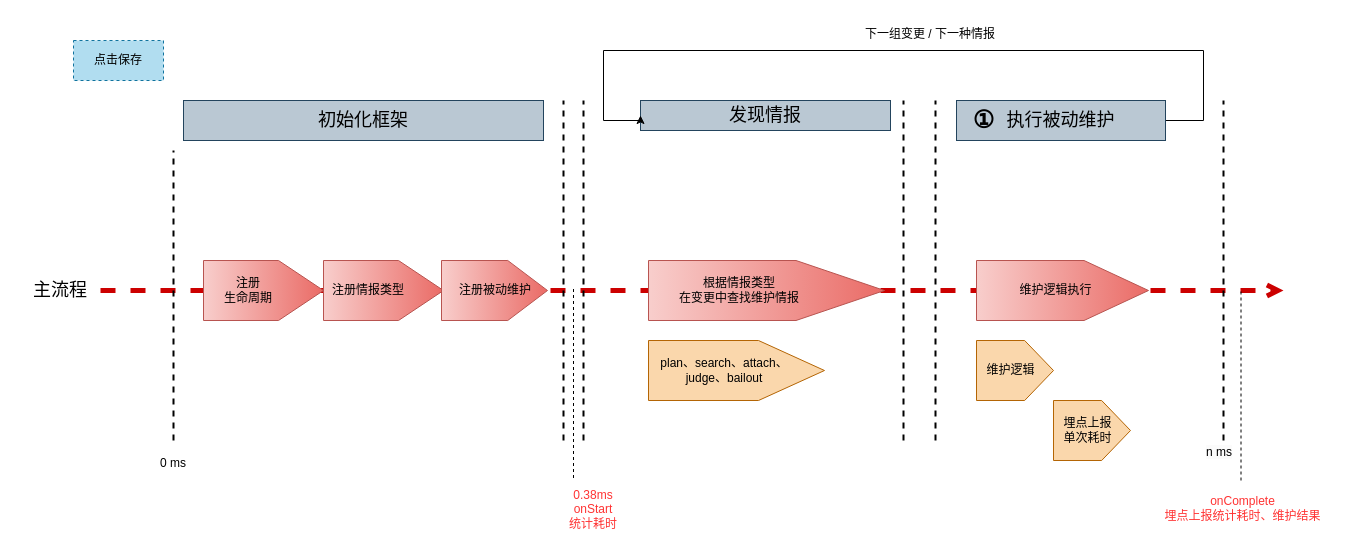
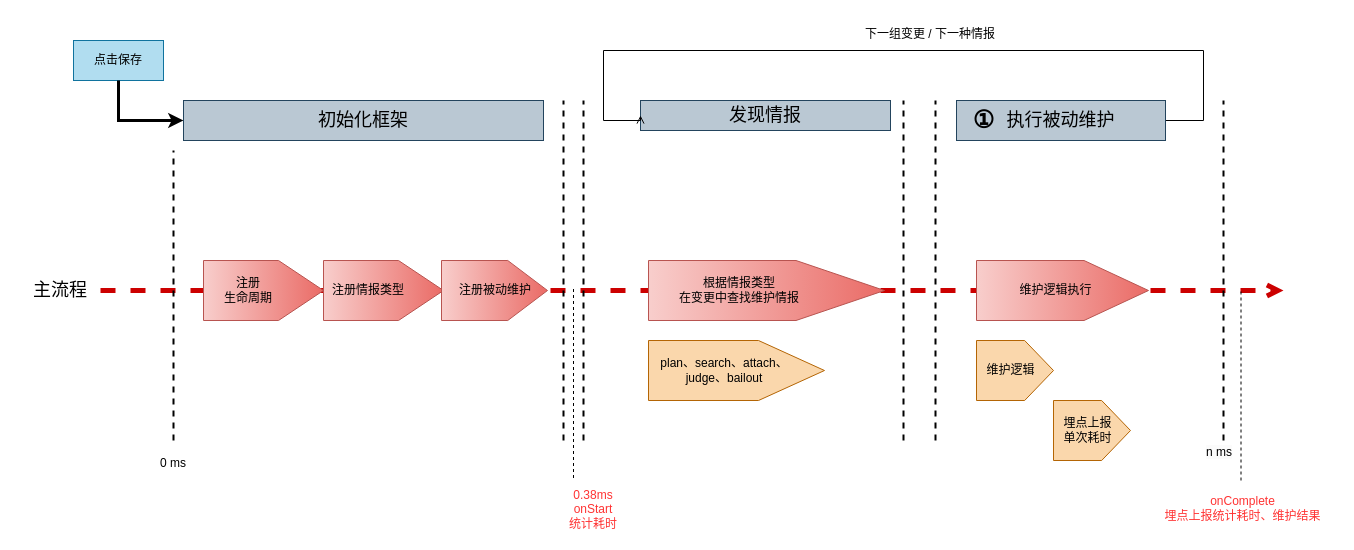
  <mxCell id="0" />
  <mxCell id="1" parent="0" />
- <mxCell id="2" value="点击保存" style="rounded=0;whiteSpace=wrap;html=1;fillColor=#b1ddf0;strokeColor=#10739e;dashed=1;" parent="1" vertex="1"><mxGeometry x="73" y="40" width="90" height="40" as="geometry" /></mxCell>
+ <mxCell id="2" value="点击保存" style="rounded=0;whiteSpace=wrap;html=1;fillColor=#b1ddf0;strokeColor=#10739e;" parent="1" vertex="1"><mxGeometry x="73" y="40" width="90" height="40" as="geometry" /></mxCell>
+ <mxCell id="3" value="" style="endArrow=classic;html=1;rounded=0;exitX=0.5;exitY=1;exitDx=0;exitDy=0;endFill=1;entryX=0;entryY=0.5;entryDx=0;entryDy=0;strokeWidth=3;" parent="1" source="2" target="4" edge="1"><mxGeometry width="50" height="50" relative="1" as="geometry"><mxPoint x="113" y="110" as="sourcePoint" /><mxPoint x="203" y="120" as="targetPoint" /><Array as="points"><mxPoint x="118" y="120" /></Array></mxGeometry></mxCell>
  <mxCell id="4" value="初始化框架" style="rounded=0;whiteSpace=wrap;html=1;fontSize=18;fillColor=#bac8d3;strokeColor=#23445d;" parent="1" vertex="1"><mxGeometry x="183" y="100" width="360" height="40" as="geometry" /></mxCell>
  <mxCell id="5" value="发现情报" style="rounded=0;whiteSpace=wrap;html=1;fontSize=18;fillColor=#bac8d3;strokeColor=#23445d;" parent="1" vertex="1"><mxGeometry x="640" y="100" width="250" height="30" as="geometry" /></mxCell>
  <mxCell id="6" value="" style="endArrow=open;dashed=1;html=1;rounded=0;startArrow=none;startFill=0;endFill=0;strokeColor=#CC0000;strokeWidth=5;" parent="1" source="8" edge="1"><mxGeometry width="50" height="50" relative="1" as="geometry"><mxPoint x="33" y="290" as="sourcePoint" /><mxPoint x="1283" y="290" as="targetPoint" /></mxGeometry></mxCell>
  <mxCell id="7" value="" style="endArrow=none;dashed=1;html=1;rounded=0;" parent="1" target="8" edge="1"><mxGeometry width="50" height="50" relative="1" as="geometry"><mxPoint x="20" y="290" as="sourcePoint" /><mxPoint x="980" y="290" as="targetPoint" /></mxGeometry></mxCell>
  <mxCell id="8" value="主流程" style="text;html=1;strokeColor=none;fillColor=none;align=center;verticalAlign=middle;whiteSpace=wrap;rounded=0;spacing=5;fontSize=18;" parent="1" vertex="1"><mxGeometry x="20" y="270" width="80" height="40" as="geometry" /></mxCell>
  <mxCell id="9" value="" style="shape=offPageConnector;whiteSpace=wrap;html=1;direction=south;rotation=-180;fillColor=#f8cecc;strokeColor=#b85450;gradientColor=#ea6b66;" parent="1" vertex="1"><mxGeometry x="203" y="260" width="120" height="60" as="geometry" /></mxCell>
  <mxCell id="10" value="注册&lt;br&gt;生命周期" style="text;html=1;align=center;verticalAlign=middle;whiteSpace=wrap;rounded=0;" parent="1" vertex="1"><mxGeometry x="203" y="275" width="90" height="30" as="geometry" /></mxCell>
  <mxCell id="11" value="" style="shape=offPageConnector;whiteSpace=wrap;html=1;direction=south;rotation=-180;fillColor=#f8cecc;strokeColor=#b85450;gradientColor=#ea6b66;" parent="1" vertex="1"><mxGeometry x="323" y="260" width="120" height="60" as="geometry" /></mxCell>
  <mxCell id="12" value="注册情报类型" style="text;html=1;align=center;verticalAlign=middle;whiteSpace=wrap;rounded=0;" parent="1" vertex="1"><mxGeometry x="323" y="275" width="90" height="30" as="geometry" /></mxCell>
  <mxCell id="13" value="" style="shape=offPageConnector;whiteSpace=wrap;html=1;direction=south;rotation=-180;fillColor=#f8cecc;strokeColor=#b85450;gradientColor=#ea6b66;" parent="1" vertex="1"><mxGeometry x="441" y="260" width="106" height="60" as="geometry" /></mxCell>
  <mxCell id="14" value="注册被动维护" style="text;html=1;align=center;verticalAlign=middle;whiteSpace=wrap;rounded=0;" parent="1" vertex="1"><mxGeometry x="453" y="275" width="84" height="30" as="geometry" /></mxCell>
  <mxCell id="15" value="" style="shape=offPageConnector;whiteSpace=wrap;html=1;direction=south;rotation=-180;fillColor=#f8cecc;strokeColor=#b85450;gradientColor=#ea6b66;" parent="1" vertex="1"><mxGeometry x="648" y="260" width="236" height="60" as="geometry" /></mxCell>
  <mxCell id="16" value="根据情报类型&lt;br&gt;在变更中查找维护情报" style="text;html=1;align=center;verticalAlign=middle;whiteSpace=wrap;rounded=0;" parent="1" vertex="1"><mxGeometry x="648" y="272.5" width="182" height="35" as="geometry" /></mxCell>
- <mxCell id="17" style="edgeStyle=orthogonalEdgeStyle;rounded=0;orthogonalLoop=1;jettySize=auto;html=1;exitX=1;exitY=0.5;exitDx=0;exitDy=0;entryX=0;entryY=0.5;entryDx=0;entryDy=0;" parent="1" source="18" target="5" edge="1"><mxGeometry relative="1" as="geometry"><Array as="points"><mxPoint x="1203" y="120" /><mxPoint x="1203" y="50" /><mxPoint x="603" y="50" /><mxPoint x="603" y="120" /></Array></mxGeometry></mxCell>
+ <mxCell id="17" style="edgeStyle=orthogonalEdgeStyle;rounded=0;orthogonalLoop=1;jettySize=auto;html=1;exitX=1;exitY=0.5;exitDx=0;exitDy=0;entryX=0;entryY=0.5;entryDx=0;entryDy=0;endArrow=open;" parent="1" source="18" target="5" edge="1"><mxGeometry relative="1" as="geometry"><Array as="points"><mxPoint x="1203" y="120" /><mxPoint x="1203" y="50" /><mxPoint x="603" y="50" /><mxPoint x="603" y="120" /></Array></mxGeometry></mxCell>
  <mxCell id="18" value="执行被动维护" style="rounded=0;whiteSpace=wrap;html=1;fontSize=18;fillColor=#bac8d3;strokeColor=#23445d;" parent="1" vertex="1"><mxGeometry x="956" y="100" width="209" height="40" as="geometry" /></mxCell>
  <mxCell id="19" value="" style="shape=offPageConnector;whiteSpace=wrap;html=1;direction=south;rotation=-180;fillColor=#f8cecc;strokeColor=#b85450;gradientColor=#ea6b66;" parent="1" vertex="1"><mxGeometry x="976" y="260" width="172" height="60" as="geometry" /></mxCell>
  <mxCell id="20" value="维护逻辑执行" style="text;html=1;align=center;verticalAlign=middle;whiteSpace=wrap;rounded=0;" parent="1" vertex="1"><mxGeometry x="976" y="272.5" width="159" height="35" as="geometry" /></mxCell>
  <mxCell id="21" value="" style="endArrow=none;dashed=1;html=1;rounded=0;strokeWidth=2;" parent="1" edge="1"><mxGeometry width="50" height="50" relative="1" as="geometry"><mxPoint x="173" y="440" as="sourcePoint" /><mxPoint x="173" y="150" as="targetPoint" /></mxGeometry></mxCell>
  <mxCell id="22" value="0 ms" style="text;html=1;strokeColor=none;fillColor=none;align=center;verticalAlign=middle;whiteSpace=wrap;rounded=0;" parent="1" vertex="1"><mxGeometry x="143" y="447.5" width="60" height="30" as="geometry" /></mxCell>
  <mxCell id="23" value="&lt;div style=&quot;text-align: center;&quot;&gt;&lt;span style=&quot;background-color: initial;&quot;&gt;下一组变更 / 下一种情报&lt;/span&gt;&lt;/div&gt;" style="text;whiteSpace=wrap;html=1;" parent="1" vertex="1"><mxGeometry x="863" y="20" width="170" height="40" as="geometry" /></mxCell>
  <mxCell id="24" value="" style="endArrow=none;dashed=1;html=1;rounded=0;strokeWidth=2;" parent="1" edge="1"><mxGeometry width="50" height="50" relative="1" as="geometry"><mxPoint x="563" y="440" as="sourcePoint" /><mxPoint x="563" y="100" as="targetPoint" /></mxGeometry></mxCell>
  <mxCell id="25" value="" style="endArrow=none;dashed=1;html=1;rounded=0;strokeWidth=2;" parent="1" edge="1"><mxGeometry width="50" height="50" relative="1" as="geometry"><mxPoint x="935" y="440" as="sourcePoint" /><mxPoint x="935" y="100" as="targetPoint" /></mxGeometry></mxCell>
  <mxCell id="26" value="&lt;span style=&quot;color: rgb(0, 0, 0); font-family: Helvetica; font-size: 12px; font-style: normal; font-variant-ligatures: normal; font-variant-caps: normal; font-weight: 400; letter-spacing: normal; orphans: 2; text-align: center; text-indent: 0px; text-transform: none; widows: 2; word-spacing: 0px; -webkit-text-stroke-width: 0px; background-color: rgb(251, 251, 251); text-decoration-thickness: initial; text-decoration-style: initial; text-decoration-color: initial; float: none; display: inline !important;&quot;&gt;n ms&lt;/span&gt;" style="text;whiteSpace=wrap;html=1;" parent="1" vertex="1"><mxGeometry x="1204" y="437.5" width="80" height="40" as="geometry" /></mxCell>
  <mxCell id="27" value="" style="endArrow=none;dashed=1;html=1;rounded=0;strokeWidth=2;" parent="1" edge="1"><mxGeometry width="50" height="50" relative="1" as="geometry"><mxPoint x="1223" y="440" as="sourcePoint" /><mxPoint x="1223" y="100" as="targetPoint" /></mxGeometry></mxCell>
  <mxCell id="28" value="①" style="text;strokeColor=none;fillColor=none;html=1;fontSize=24;fontStyle=1;verticalAlign=middle;align=center;" parent="1" vertex="1"><mxGeometry x="933" y="100" width="100" height="40" as="geometry" /></mxCell>
  <mxCell id="29" value="" style="shape=offPageConnector;whiteSpace=wrap;html=1;direction=south;rotation=-180;fillColor=#fad7ac;strokeColor=#b46504;" parent="1" vertex="1"><mxGeometry x="648" y="340" width="176" height="60" as="geometry" /></mxCell>
  <mxCell id="30" value="plan、search、attach、judge、bailout" style="text;html=1;strokeColor=none;fillColor=none;align=center;verticalAlign=middle;whiteSpace=wrap;rounded=0;" parent="1" vertex="1"><mxGeometry x="648" y="352.5" width="152" height="35" as="geometry" /></mxCell>
  <mxCell id="31" value="" style="shape=offPageConnector;whiteSpace=wrap;html=1;direction=south;rotation=-180;fillColor=#fad7ac;strokeColor=#b46504;" parent="1" vertex="1"><mxGeometry x="976" y="340" width="77" height="60" as="geometry" /></mxCell>
  <mxCell id="32" value="维护逻辑" style="text;html=1;strokeColor=none;fillColor=none;align=center;verticalAlign=middle;whiteSpace=wrap;rounded=0;" parent="1" vertex="1"><mxGeometry x="976" y="352.5" width="69" height="35" as="geometry" /></mxCell>
  <mxCell id="33" value="" style="shape=offPageConnector;whiteSpace=wrap;html=1;direction=south;rotation=-180;fillColor=#fad7ac;strokeColor=#b46504;" parent="1" vertex="1"><mxGeometry x="1053" y="400" width="77" height="60" as="geometry" /></mxCell>
  <mxCell id="34" value="埋点上报&lt;br&gt;单次耗时" style="text;html=1;strokeColor=none;fillColor=none;align=center;verticalAlign=middle;whiteSpace=wrap;rounded=0;" parent="1" vertex="1"><mxGeometry x="1053" y="412.5" width="69" height="35" as="geometry" /></mxCell>
  <mxCell id="35" value="" style="endArrow=none;dashed=1;html=1;rounded=0;strokeWidth=2;" parent="1" edge="1"><mxGeometry width="50" height="50" relative="1" as="geometry"><mxPoint x="583" y="440" as="sourcePoint" /><mxPoint x="583" y="100" as="targetPoint" /></mxGeometry></mxCell>
  <mxCell id="36" value="" style="endArrow=none;dashed=1;html=1;rounded=0;strokeWidth=2;" parent="1" edge="1"><mxGeometry width="50" height="50" relative="1" as="geometry"><mxPoint x="903" y="440" as="sourcePoint" /><mxPoint x="903" y="100" as="targetPoint" /></mxGeometry></mxCell>
  <mxCell id="37" value="" style="endArrow=none;dashed=1;html=1;rounded=0;" parent="1" edge="1"><mxGeometry width="50" height="50" relative="1" as="geometry"><mxPoint x="573" y="477.5" as="sourcePoint" /><mxPoint x="573" y="287.5" as="targetPoint" /></mxGeometry></mxCell>
  <mxCell id="38" value="0.38ms&lt;br&gt;onStart&lt;br&gt;统计耗时" style="text;html=1;align=center;verticalAlign=middle;whiteSpace=wrap;rounded=0;fontColor=#FF3333;" parent="1" vertex="1"><mxGeometry x="548" y="494" width="90" height="30" as="geometry" /></mxCell>
  <mxCell id="39" value="onComplete&lt;br&gt;埋点上报统计耗时、维护结果" style="text;html=1;align=center;verticalAlign=middle;whiteSpace=wrap;rounded=0;fontColor=#FF3333;" parent="1" vertex="1"><mxGeometry x="1153" y="487.5" width="178.5" height="40" as="geometry" /></mxCell>
  <mxCell id="40" value="" style="endArrow=none;dashed=1;html=1;rounded=0;" parent="1" edge="1"><mxGeometry width="50" height="50" relative="1" as="geometry"><mxPoint x="1240.5" y="480" as="sourcePoint" /><mxPoint x="1240.5" y="290" as="targetPoint" /></mxGeometry></mxCell>
